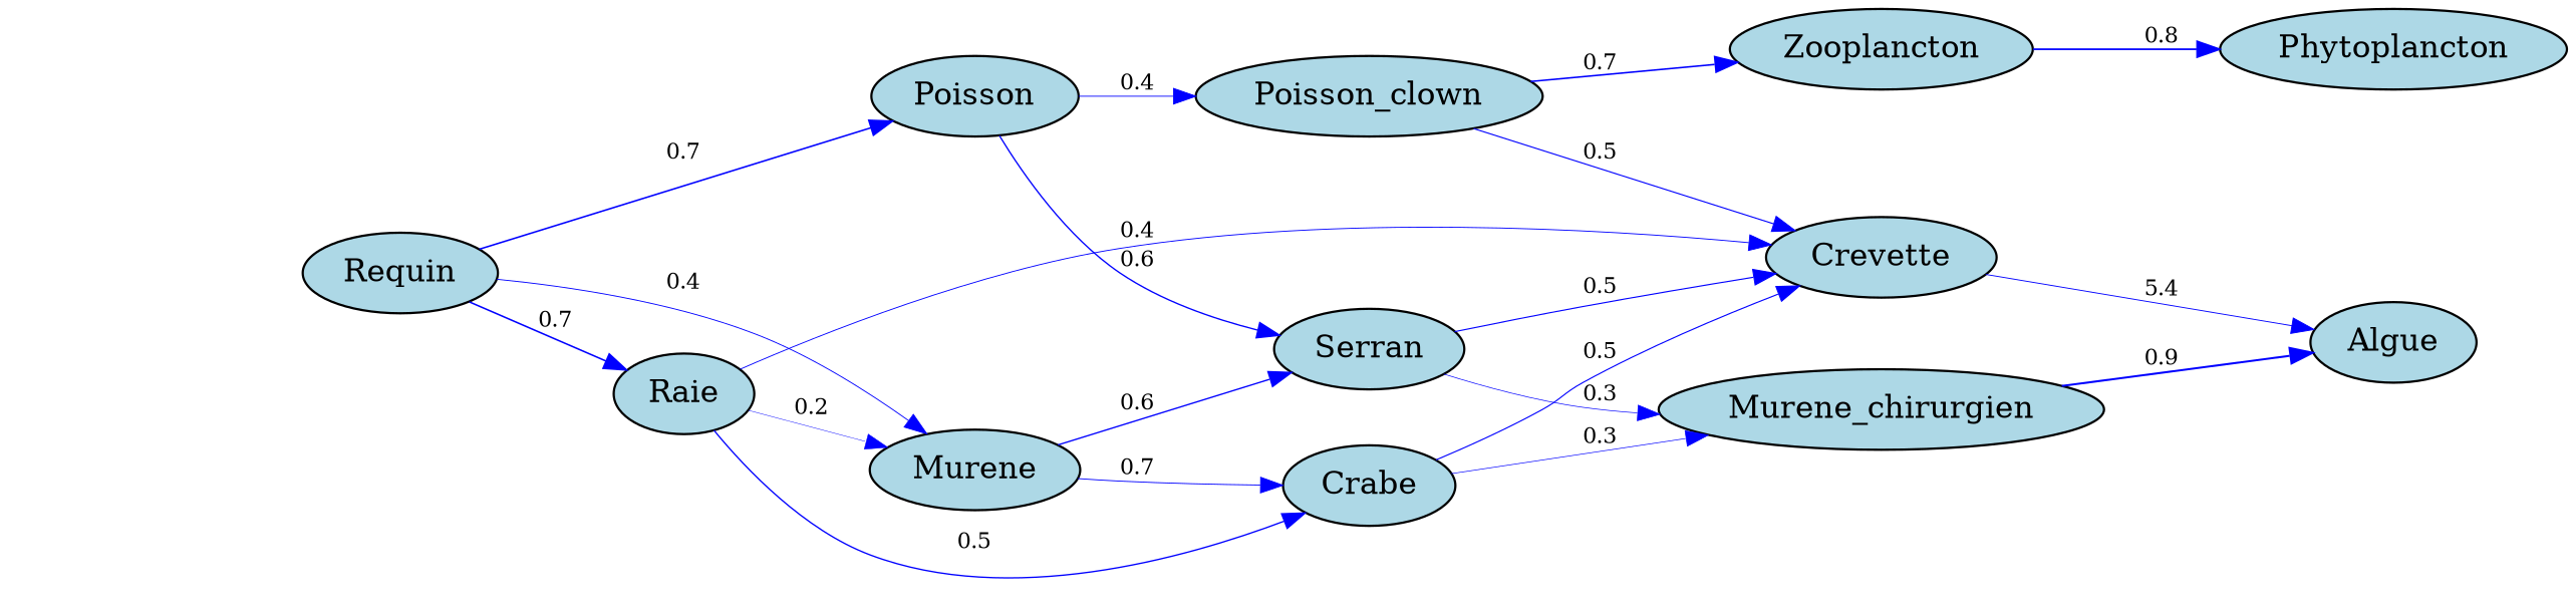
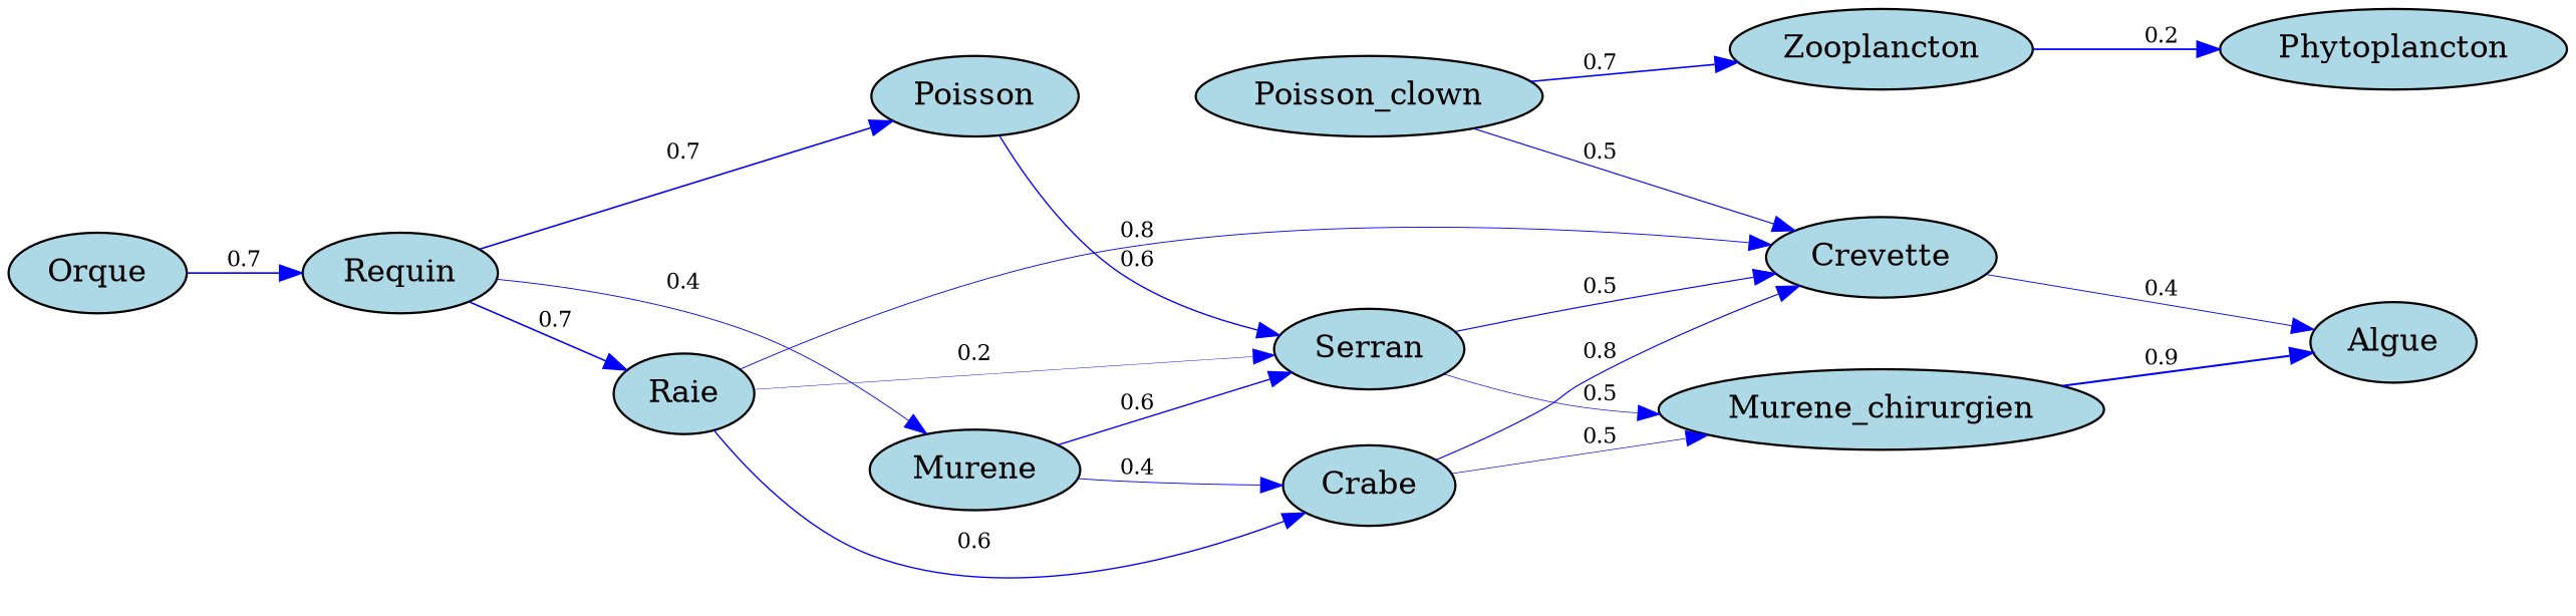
  digraph {
    rankdir=LR
    node [fillcolor=lightblue fontcolor=black style=filled]
    edge [color=blue fontsize=10 penwidth=0.4]
    Crevette
    Algue
    n3 [label=Murene_chirurgien]
    Zooplancton
    Phytoplancton
    Poisson_clown
    n7 [label=Poisson]
    Serran
    Raie
    Crabe
    Requin
    Murene
-   Crevette -> Algue [label=5.4]
+   Orque
+   Crevette -> Algue [label=0.4]
    n3 -> Algue [label=0.9 penwidth=0.9]
-   Zooplancton -> Phytoplancton [label=0.8 penwidth=0.8]
+   Zooplancton -> Phytoplancton [label=0.2 penwidth=0.8]
    Poisson_clown -> Crevette [label=0.5 penwidth=0.5]
    Poisson_clown -> Zooplancton [label=0.7 penwidth=0.7]
-   n7 -> Poisson_clown [label=0.4]
    n7 -> Serran [label=0.6 penwidth=0.6]
    Serran -> Crevette [label=0.5 penwidth=0.5]
-   Serran -> n3 [label=0.3 penwidth=0.3]
-   Raie -> Crevette [label=0.4]
-   Raie -> Murene [label=0.2 penwidth=0.2]
-   Raie -> Crabe [label=0.5 penwidth=0.6]
-   Crabe -> Crevette [label=0.5 penwidth=0.5]
-   Crabe -> n3 [label=0.3 penwidth=0.3]
+   Serran -> n3 [label=0.5 penwidth=0.3]
+   Raie -> Crevette [label=0.8]
+   Raie -> Serran [label=0.2 penwidth=0.2]
+   Raie -> Crabe [label=0.6 penwidth=0.6]
+   Crabe -> Crevette [label=0.8 penwidth=0.5]
+   Crabe -> n3 [label=0.5 penwidth=0.3]
    Requin -> n7 [label=0.7 penwidth=0.7]
    Requin -> Raie [label=0.7 penwidth=0.7]
    Requin -> Murene [label=0.4]
    Murene -> Serran [label=0.6 penwidth=0.6]
-   Murene -> Crabe [label=0.7]
+   Murene -> Crabe [label=0.4]
+   Orque -> Requin [label=0.7 penwidth=0.7]
  }
